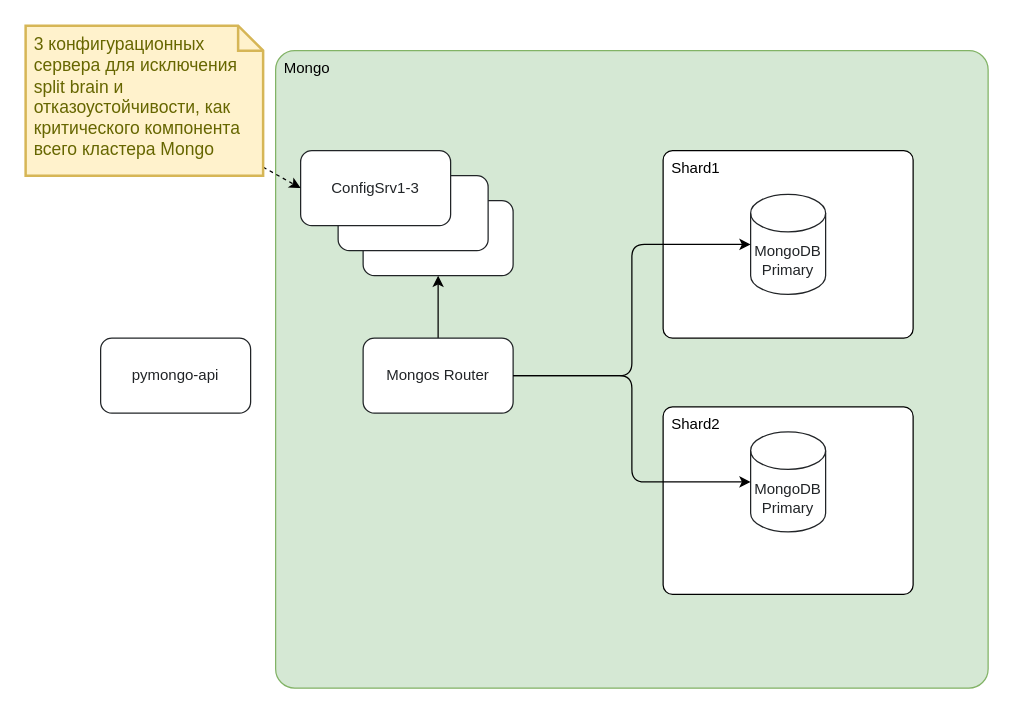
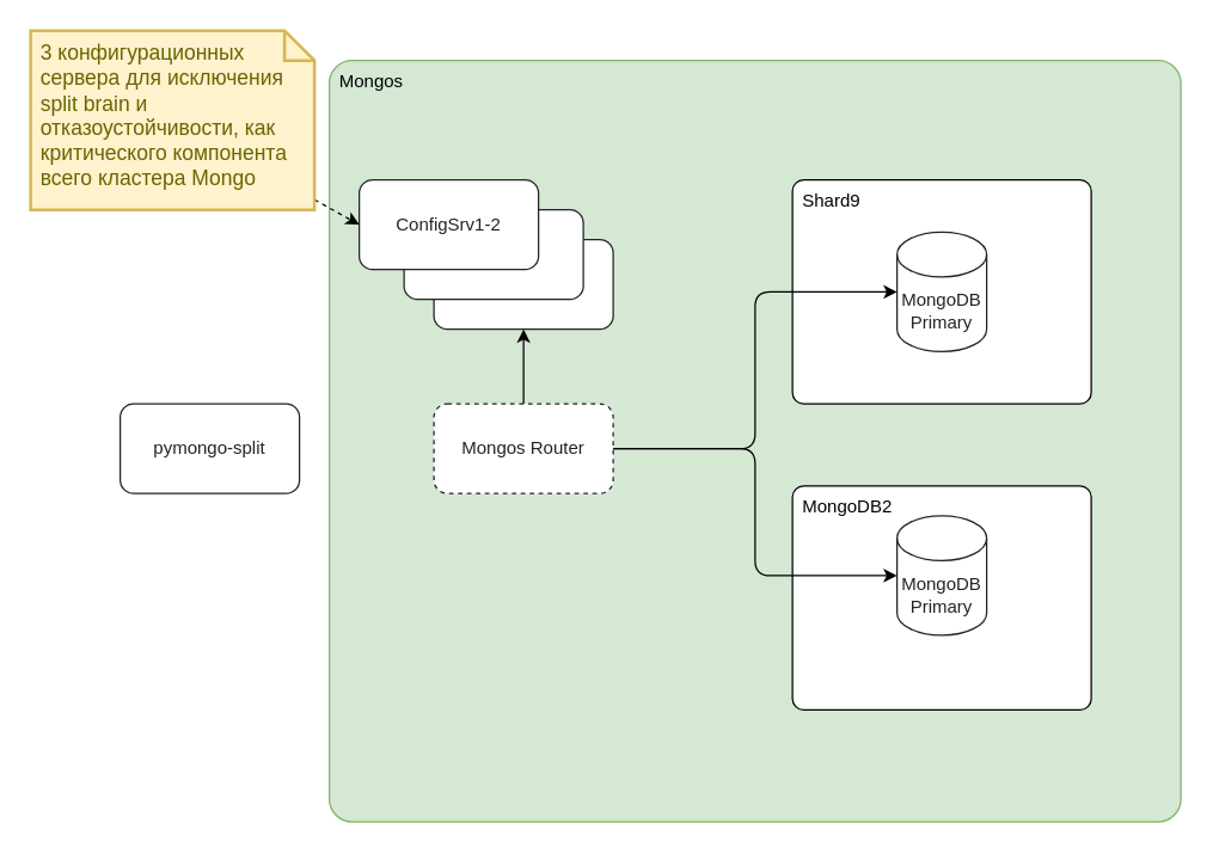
  <mxCell id="0" />
  <mxCell id="1" parent="0" />
- <mxCell id="2" value="Mongo" style="rounded=1;whiteSpace=wrap;html=1;align=left;verticalAlign=top;spacingLeft=5;strokeColor=#82b366;fillColor=#d5e8d4;arcSize=3;imageHeight=24;" parent="1" vertex="1"><mxGeometry x="220" y="40" width="570" height="510" as="geometry" /></mxCell>
- <mxCell id="3" value="&lt;span style=&quot;&quot;&gt;&lt;font&gt;Shard2&lt;/font&gt;&lt;/span&gt;" style="rounded=1;whiteSpace=wrap;html=1;verticalAlign=top;align=left;spacingLeft=5;arcSize=5;" parent="1" vertex="1"><mxGeometry x="530" y="325" width="200" height="150" as="geometry" /></mxCell>
- <mxCell id="4" value="&lt;font&gt;Shard1&lt;/font&gt;" style="rounded=1;whiteSpace=wrap;html=1;align=left;verticalAlign=top;spacingLeft=5;arcSize=5;imageHeight=24;" parent="1" vertex="1"><mxGeometry x="530" y="120" width="200" height="150" as="geometry" /></mxCell>
+ <mxCell id="2" value="Mongos" style="rounded=1;whiteSpace=wrap;html=1;align=left;verticalAlign=top;spacingLeft=5;strokeColor=#82b366;fillColor=#d5e8d4;arcSize=3;imageHeight=24;" parent="1" vertex="1"><mxGeometry x="220" y="40" width="570" height="510" as="geometry" /></mxCell>
+ <mxCell id="3" value="&lt;span style=&quot;&quot;&gt;&lt;font&gt;MongoDB2&lt;/font&gt;&lt;/span&gt;" style="rounded=1;whiteSpace=wrap;html=1;verticalAlign=top;align=left;spacingLeft=5;arcSize=5;" parent="1" vertex="1"><mxGeometry x="530" y="325" width="200" height="150" as="geometry" /></mxCell>
+ <mxCell id="4" value="&lt;font&gt;Shard9&lt;/font&gt;" style="rounded=1;whiteSpace=wrap;html=1;align=left;verticalAlign=top;spacingLeft=5;arcSize=5;imageHeight=24;" parent="1" vertex="1"><mxGeometry x="530" y="120" width="200" height="150" as="geometry" /></mxCell>
  <mxCell id="5" value="MongoDB&lt;div&gt;Primary&lt;br&gt;&lt;/div&gt;" style="shape=cylinder3;whiteSpace=wrap;html=1;boundedLbl=1;backgroundOutline=1;size=15;strokeColor=#212427;fontColor=#212427;" parent="1" vertex="1"><mxGeometry x="600" y="345" width="60" height="80" as="geometry" /></mxCell>
- <mxCell id="6" value="pymongo-api" style="rounded=1;whiteSpace=wrap;html=1;strokeColor=#212427;fontColor=#212427;" parent="1" vertex="1"><mxGeometry x="80" y="270" width="120" height="60" as="geometry" /></mxCell>
+ <mxCell id="6" value="pymongo-split" style="rounded=1;whiteSpace=wrap;html=1;strokeColor=#212427;fontColor=#212427;" parent="1" vertex="1"><mxGeometry x="80" y="270" width="120" height="60" as="geometry" /></mxCell>
  <mxCell id="7" value="MongoDB&lt;div&gt;Primary&lt;/div&gt;" style="shape=cylinder3;whiteSpace=wrap;html=1;boundedLbl=1;backgroundOutline=1;size=15;strokeColor=#212427;fontColor=#212427;" parent="1" vertex="1"><mxGeometry x="600" y="155" width="60" height="80" as="geometry" /></mxCell>
  <mxCell id="8" value="" style="edgeStyle=orthogonalEdgeStyle;rounded=0;orthogonalLoop=1;jettySize=auto;html=1;" parent="1" source="9" target="10" edge="1"><mxGeometry relative="1" as="geometry" /></mxCell>
- <mxCell id="9" value="Mongos Router" style="rounded=1;whiteSpace=wrap;html=1;strokeColor=#212427;fontColor=#212427;" parent="1" vertex="1"><mxGeometry x="290" y="270" width="120" height="60" as="geometry" /></mxCell>
+ <mxCell id="9" value="Mongos Router" style="rounded=1;whiteSpace=wrap;html=1;strokeColor=#212427;fontColor=#212427;dashed=1;" parent="1" vertex="1"><mxGeometry x="290" y="270" width="120" height="60" as="geometry" /></mxCell>
  <mxCell id="10" value="ConfigSrv1" style="rounded=1;whiteSpace=wrap;html=1;strokeColor=#212427;fontColor=#212427;" parent="1" vertex="1"><mxGeometry x="290" y="160" width="120" height="60" as="geometry" /></mxCell>
  <mxCell id="11" style="edgeStyle=orthogonalEdgeStyle;rounded=1;orthogonalLoop=1;jettySize=auto;html=1;entryX=0;entryY=0.5;entryDx=0;entryDy=0;entryPerimeter=0;curved=0;" parent="1" source="9" target="7" edge="1"><mxGeometry relative="1" as="geometry" /></mxCell>
  <mxCell id="12" style="edgeStyle=orthogonalEdgeStyle;rounded=1;orthogonalLoop=1;jettySize=auto;html=1;entryX=0;entryY=0.5;entryDx=0;entryDy=0;entryPerimeter=0;curved=0;" parent="1" source="9" target="5" edge="1"><mxGeometry relative="1" as="geometry" /></mxCell>
  <mxCell id="13" value="ConfigSrv1" style="rounded=1;whiteSpace=wrap;html=1;strokeColor=#212427;fontColor=#212427;" parent="1" vertex="1"><mxGeometry x="270" y="140" width="120" height="60" as="geometry" /></mxCell>
- <mxCell id="14" value="ConfigSrv1-3" style="rounded=1;whiteSpace=wrap;html=1;strokeColor=#212427;fontColor=#212427;" parent="1" vertex="1"><mxGeometry x="240" y="120" width="120" height="60" as="geometry" /></mxCell>
+ <mxCell id="14" value="ConfigSrv1-2" style="rounded=1;whiteSpace=wrap;html=1;strokeColor=#212427;fontColor=#212427;" parent="1" vertex="1"><mxGeometry x="240" y="120" width="120" height="60" as="geometry" /></mxCell>
  <mxCell id="15" style="rounded=0;orthogonalLoop=1;jettySize=auto;html=1;entryX=0;entryY=0.5;entryDx=0;entryDy=0;fontFamily=Helvetica;fontSize=12;fontColor=#212427;dashed=1;" parent="1" source="16" target="14" edge="1"><mxGeometry relative="1" as="geometry" /></mxCell>
  <mxCell id="16" value="3 конфигурационных сервера для исключения split brain и отказоустойчивости, как критического компонента всего кластера Mongo" style="shape=note;strokeWidth=2;fontSize=14;size=20;whiteSpace=wrap;html=1;fillColor=#fff2cc;strokeColor=#d6b656;fontColor=#666600;rounded=1;align=left;verticalAlign=top;spacingLeft=5;fontFamily=Helvetica;" parent="1" vertex="1"><mxGeometry x="20" y="20" width="190" height="120" as="geometry" /></mxCell>
